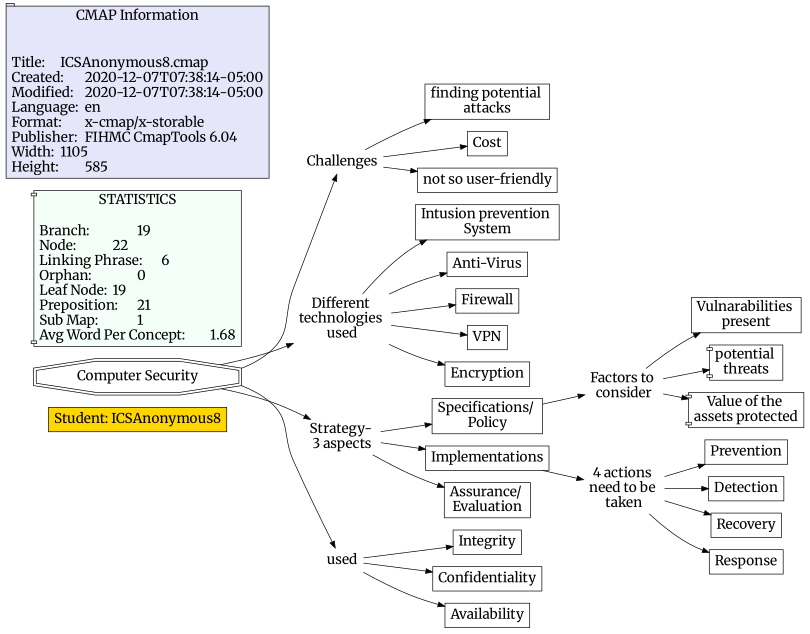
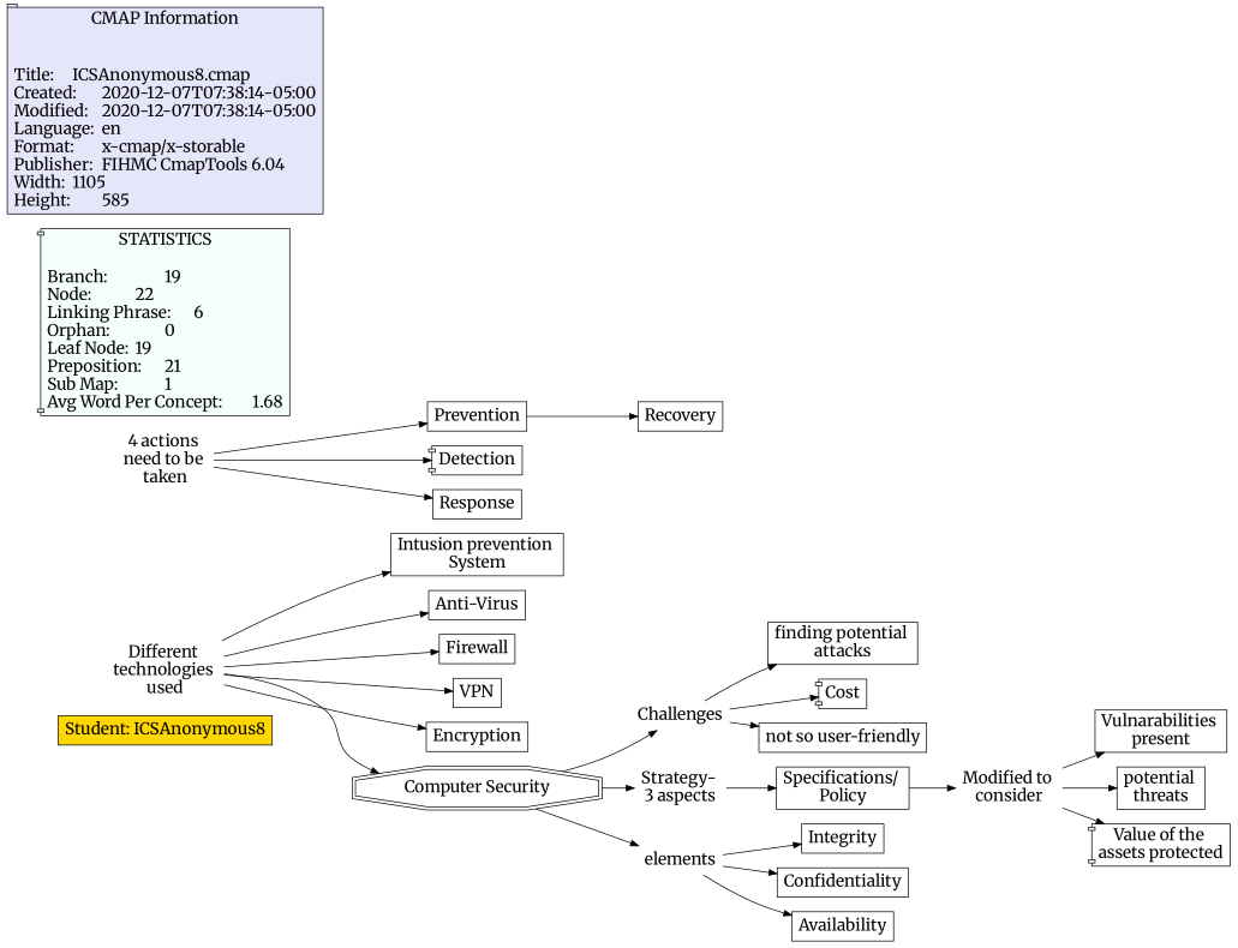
  digraph {
    fontname=Merriweather
    rankdir=LR
    node [fillcolor=white fontname=Merriweather fontsize=20 shape=rect style=filled]
    edge [constraint=true fontname=Merriweather]
    n1 [fillcolor=gold label="Student: ICSAnonymous8" shape=box]
    n2 [label=Challenges shape=none fillcolor="" style=""]
    n3 [label="finding potential \nattacks"]
-   n4 [label=Cost]
+   n4 [label=Cost shape=component]
    n5 [label="not so user-friendly\n"]
    n6 [label="Specifications/ \nPolicy"]
-   n7 [label="Factors to \nconsider" shape=none fillcolor="" style=""]
+   n7 [label="Modified to \nconsider" shape=none fillcolor="" style=""]
    n8 [label="Vulnarabilities \npresent"]
-   n9 [label="potential \nthreats" shape=component]
+   n9 [label="potential \nthreats"]
    n10 [label="Value of the \nassets protected\n" shape=component]
    n11 [label="Different \ntechnologies \nused" shape=none fillcolor="" style=""]
    n12 [label="Intusion prevention \nSystem"]
    n13 [label="Anti-Virus"]
    n14 [label=Firewall]
    n15 [label=VPN]
    n16 [label=Encryption]
    n17 [label="4 actions \nneed to be \ntaken" shape=none fillcolor="" style=""]
    n18 [label=Prevention]
-   n19 [label=Detection]
+   n19 [label=Detection shape=component]
    n20 [label=Recovery]
    n21 [label=Response]
    n22 [label="Computer Security\n" shape=doubleoctagon]
    n23 [label="Strategy- \n3 aspects" shape=none fillcolor="" style=""]
-   n24 [label=used shape=none fillcolor="" style=""]
-   n25 [label=Implementations]
-   n26 [label="Assurance/ \nEvaluation"]
+   n24 [label=elements shape=none fillcolor="" style=""]
    n27 [label=Integrity]
    n28 [label=Confidentiality]
    n29 [label=Availability]
    n30 [Gsplines=true fillcolor="#F5FFFA" label="STATISTICS\n\lBranch:		19\lNode:		22\lLinking Phrase:	6\lOrphan:		0\lLeaf Node:	19\lPreposition:	21\lSub Map:		1\lAvg Word Per Concept:	1.68\l" shape=component]
    n31 [Gsplines=true fillcolor="#E6E6FA" label="CMAP Information\n\n\lTitle:	ICSAnonymous8.cmap\lCreated:	2020-12-07T07:38:14-05:00\lModified:	2020-12-07T07:38:14-05:00\lLanguage:	en\lFormat:	x-cmap/x-storable\lPublisher:	FIHMC CmapTools 6.04\lWidth:	1105\lHeight:	585\l" shape=tab]
    n2 -> n3
    n2 -> n4
    n2 -> n5
    n6 -> n7
    n7 -> n8
    n7 -> n9
    n7 -> n10
    n11 -> n12
    n11 -> n13
    n11 -> n14
    n11 -> n15
    n11 -> n16
    n17 -> n18
    n17 -> n19
-   n17 -> n20
+   n18 -> n20
    n17 -> n21
    n22 -> n2
-   n22 -> n11
+   n11 -> n22
    n22 -> n23
    n22 -> n24
    n23 -> n6
-   n23 -> n25
-   n23 -> n26
    n24 -> n27
    n24 -> n28
    n24 -> n29
-   n25 -> n17
  }
